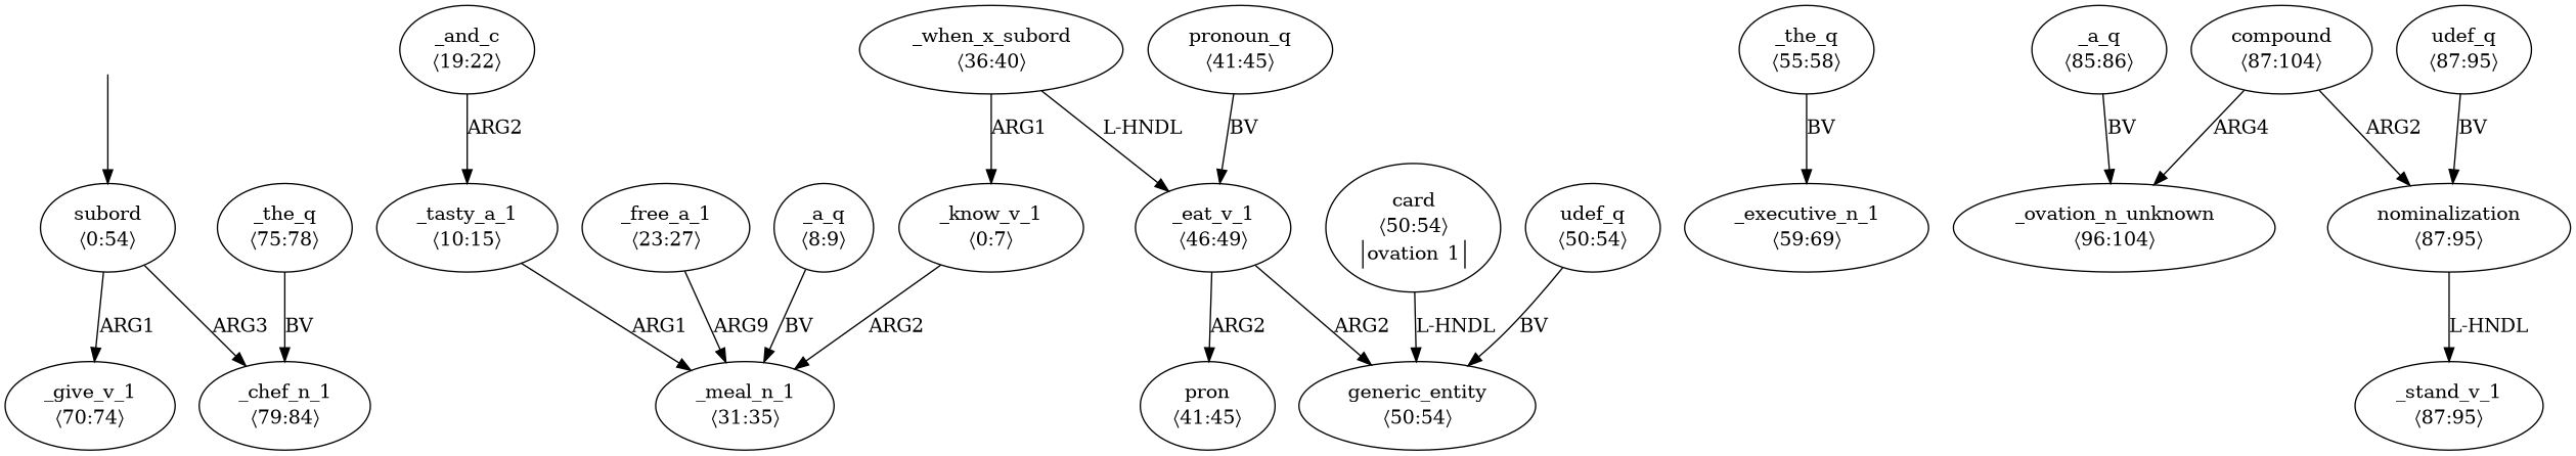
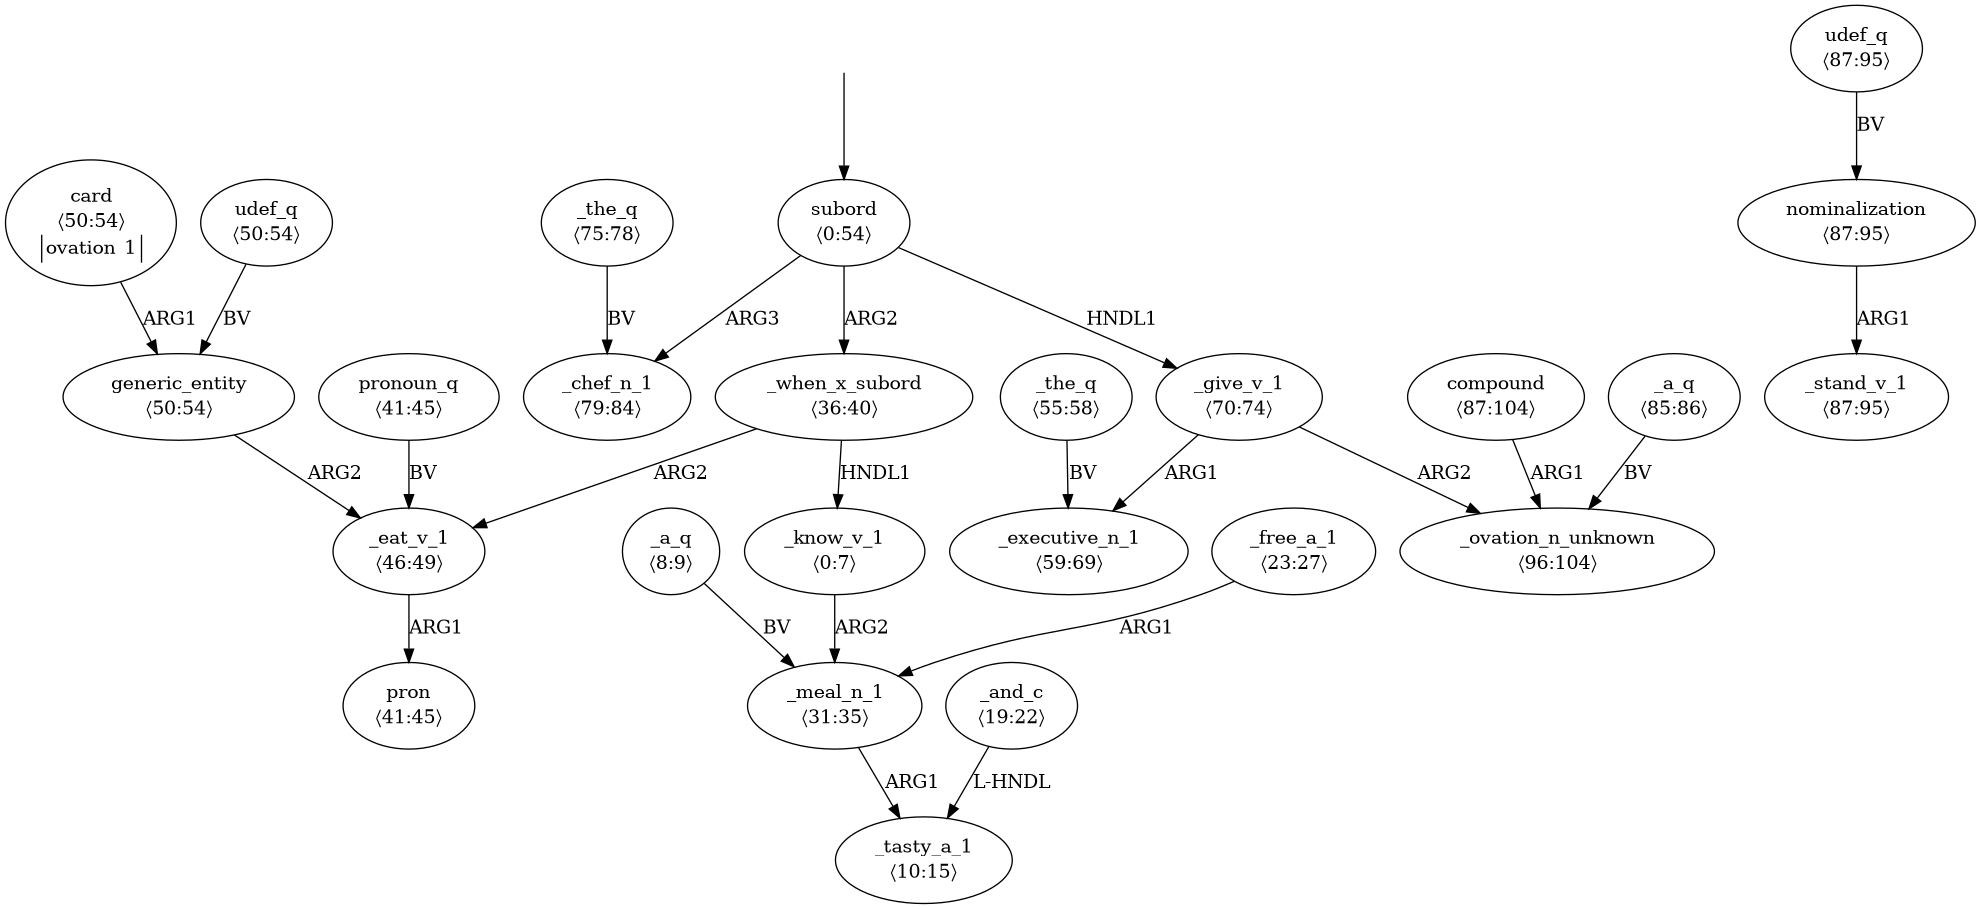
  digraph {
    top [style=invis]
    n2 [label=<<table align="center" border="0" cellspacing="0"><tr><td colspan="2">subord</td></tr><tr><td colspan="2">〈0:54〉</td></tr></table>>]
    n3 [label=<<table align="center" border="0" cellspacing="0"><tr><td colspan="2">_when_x_subord</td></tr><tr><td colspan="2">〈36:40〉</td></tr></table>>]
    n4 [label=<<table align="center" border="0" cellspacing="0"><tr><td colspan="2">_give_v_1</td></tr><tr><td colspan="2">〈70:74〉</td></tr></table>>]
    n5 [label=<<table align="center" border="0" cellspacing="0"><tr><td colspan="2">_chef_n_1</td></tr><tr><td colspan="2">〈79:84〉</td></tr></table>>]
    n6 [label=<<table align="center" border="0" cellspacing="0"><tr><td colspan="2">_know_v_1</td></tr><tr><td colspan="2">〈0:7〉</td></tr></table>>]
    n7 [label=<<table align="center" border="0" cellspacing="0"><tr><td colspan="2">_eat_v_1</td></tr><tr><td colspan="2">〈46:49〉</td></tr></table>>]
    n8 [label=<<table align="center" border="0" cellspacing="0"><tr><td colspan="2">_executive_n_1</td></tr><tr><td colspan="2">〈59:69〉</td></tr></table>>]
    n9 [label=<<table align="center" border="0" cellspacing="0"><tr><td colspan="2">_ovation_n_unknown</td></tr><tr><td colspan="2">〈96:104〉</td></tr></table>>]
    n10 [label=<<table align="center" border="0" cellspacing="0"><tr><td colspan="2">_meal_n_1</td></tr><tr><td colspan="2">〈31:35〉</td></tr></table>>]
    n11 [label=<<table align="center" border="0" cellspacing="0"><tr><td colspan="2">_a_q</td></tr><tr><td colspan="2">〈8:9〉</td></tr></table>>]
    n12 [label=<<table align="center" border="0" cellspacing="0"><tr><td colspan="2">_tasty_a_1</td></tr><tr><td colspan="2">〈10:15〉</td></tr></table>>]
    n13 [label=<<table align="center" border="0" cellspacing="0"><tr><td colspan="2">_and_c</td></tr><tr><td colspan="2">〈19:22〉</td></tr></table>>]
    n14 [label=<<table align="center" border="0" cellspacing="0"><tr><td colspan="2">_free_a_1</td></tr><tr><td colspan="2">〈23:27〉</td></tr></table>>]
    n15 [label=<<table align="center" border="0" cellspacing="0"><tr><td colspan="2">pron</td></tr><tr><td colspan="2">〈41:45〉</td></tr></table>>]
    n16 [label=<<table align="center" border="0" cellspacing="0"><tr><td colspan="2">generic_entity</td></tr><tr><td colspan="2">〈50:54〉</td></tr></table>>]
    n17 [label=<<table align="center" border="0" cellspacing="0"><tr><td colspan="2">pronoun_q</td></tr><tr><td colspan="2">〈41:45〉</td></tr></table>>]
    n18 [label=<<table align="center" border="0" cellspacing="0"><tr><td colspan="2">udef_q</td></tr><tr><td colspan="2">〈50:54〉</td></tr></table>>]
    n19 [label=<<table align="center" border="0" cellspacing="0"><tr><td colspan="2">card</td></tr><tr><td colspan="2">〈50:54〉</td></tr><tr><td sides="l" border="1" align="left">ovation</td><td sides="r" border="1" align="left">1</td></tr></table>>]
    n20 [label=<<table align="center" border="0" cellspacing="0"><tr><td colspan="2">_the_q</td></tr><tr><td colspan="2">〈55:58〉</td></tr></table>>]
    n21 [label=<<table align="center" border="0" cellspacing="0"><tr><td colspan="2">_the_q</td></tr><tr><td colspan="2">〈75:78〉</td></tr></table>>]
    n22 [label=<<table align="center" border="0" cellspacing="0"><tr><td colspan="2">_a_q</td></tr><tr><td colspan="2">〈85:86〉</td></tr></table>>]
    n23 [label=<<table align="center" border="0" cellspacing="0"><tr><td colspan="2">compound</td></tr><tr><td colspan="2">〈87:104〉</td></tr></table>>]
    n24 [label=<<table align="center" border="0" cellspacing="0"><tr><td colspan="2">nominalization</td></tr><tr><td colspan="2">〈87:95〉</td></tr></table>>]
    n25 [label=<<table align="center" border="0" cellspacing="0"><tr><td colspan="2">_stand_v_1</td></tr><tr><td colspan="2">〈87:95〉</td></tr></table>>]
    n26 [label=<<table align="center" border="0" cellspacing="0"><tr><td colspan="2">udef_q</td></tr><tr><td colspan="2">〈87:95〉</td></tr></table>>]
    top -> n2
-   n2 -> n4 [label=ARG1]
+   n2 -> n3 [label=ARG2]
+   n2 -> n4 [label=HNDL1]
    n2 -> n5 [label=ARG3]
-   n3 -> n6 [label=ARG1]
-   n3 -> n7 [label="L-HNDL"]
+   n3 -> n6 [label=HNDL1]
+   n3 -> n7 [label=ARG2]
+   n4 -> n8 [label=ARG1]
+   n4 -> n9 [label=ARG2]
    n6 -> n10 [label=ARG2]
-   n7 -> n15 [label=ARG2]
-   n7 -> n16 [label=ARG2]
+   n7 -> n15 [label=ARG1]
+   n16 -> n7 [label=ARG2]
    n11 -> n10 [label=BV]
-   n12 -> n10 [label=ARG1]
-   n13 -> n12 [label=ARG2]
-   n14 -> n10 [label=ARG9]
+   n10 -> n12 [label=ARG1]
+   n13 -> n12 [label="L-HNDL"]
+   n14 -> n10 [label=ARG1]
    n17 -> n7 [label=BV]
    n18 -> n16 [label=BV]
-   n19 -> n16 [label="L-HNDL"]
+   n19 -> n16 [label=ARG1]
    n20 -> n8 [label=BV]
    n21 -> n5 [label=BV]
    n22 -> n9 [label=BV]
-   n23 -> n9 [label=ARG4]
-   n23 -> n24 [label=ARG2]
-   n24 -> n25 [label="L-HNDL"]
+   n23 -> n9 [label=ARG1]
+   n24 -> n25 [label=ARG1]
    n26 -> n24 [label=BV]
  }
